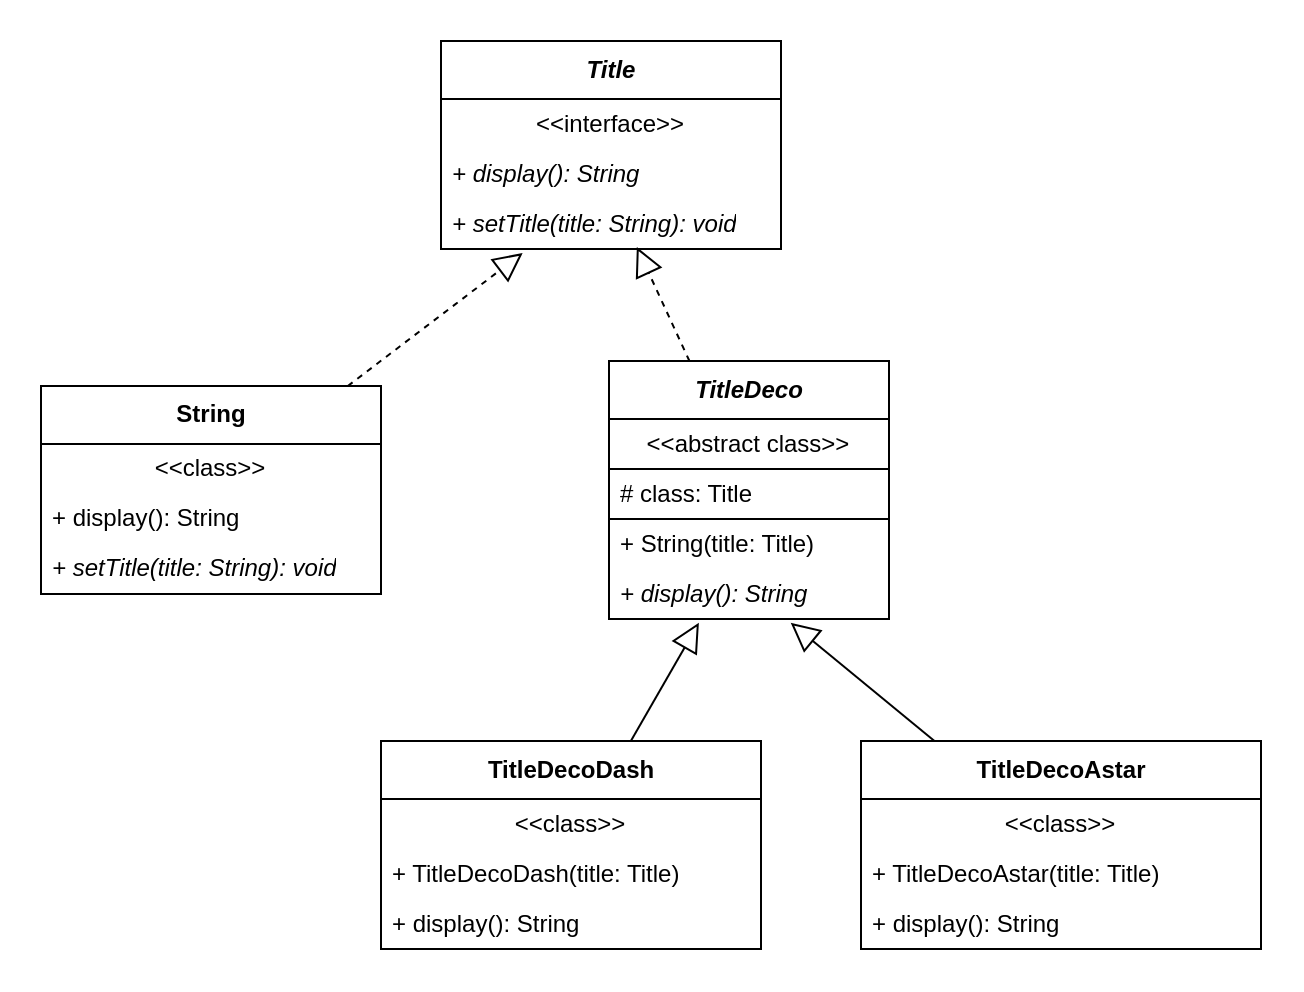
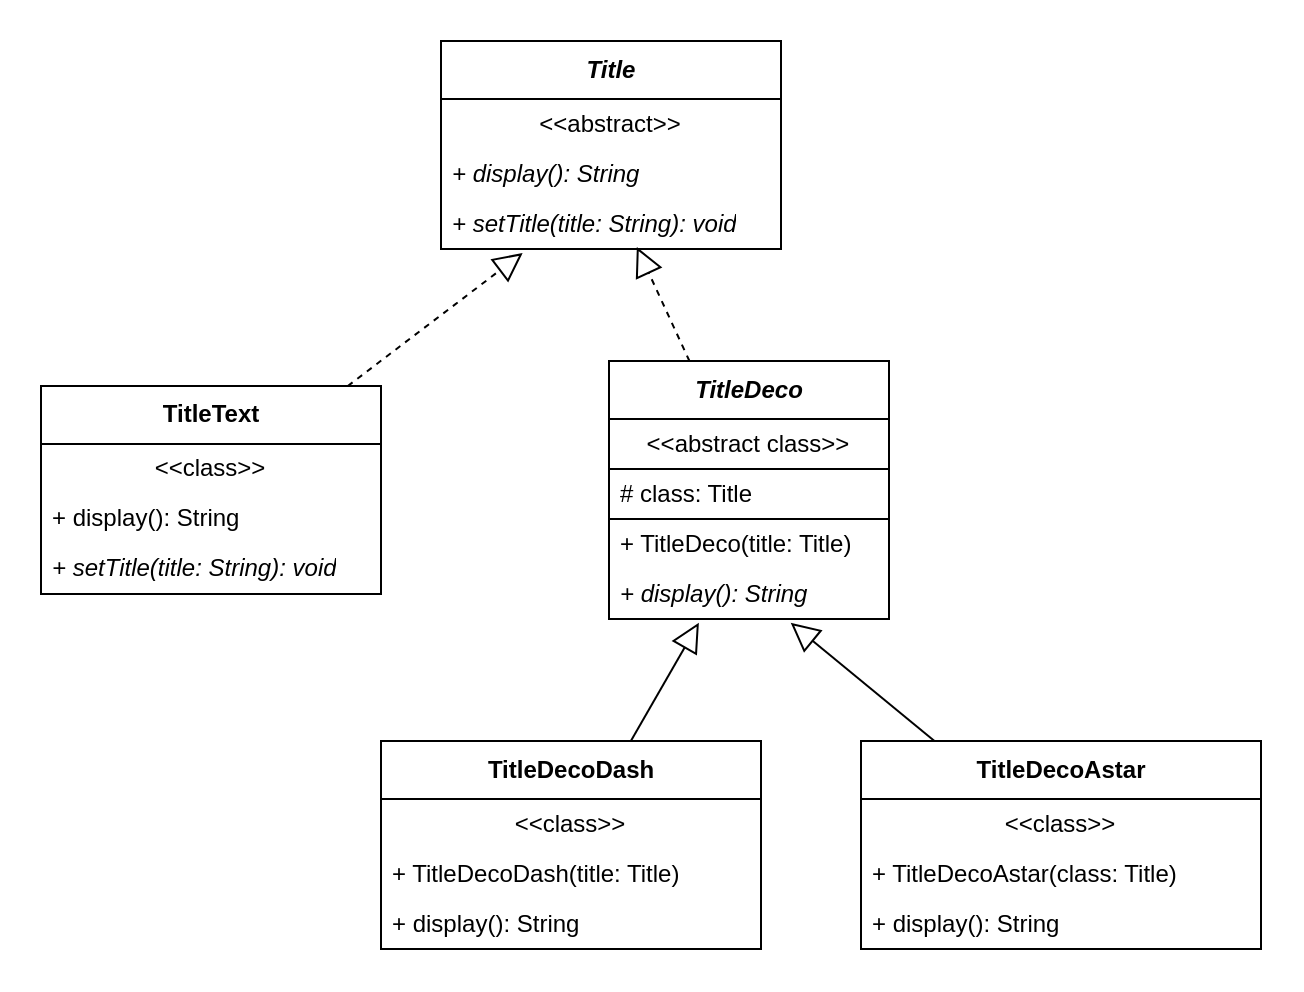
  <mxCell id="0" />
  <mxCell id="1" parent="0" />
  <mxCell id="2" value="&lt;i&gt;Title&lt;/i&gt;" style="swimlane;fontStyle=1;align=center;verticalAlign=middle;childLayout=stackLayout;horizontal=1;startSize=29;horizontalStack=0;resizeParent=1;resizeParentMax=0;resizeLast=0;collapsible=0;marginBottom=0;html=1;" vertex="1" parent="1"><mxGeometry x="220" y="20" width="170" height="104" as="geometry" /></mxCell>
- <mxCell id="3" value="&amp;lt;&amp;lt;interface&amp;gt;&amp;gt;" style="text;html=1;strokeColor=none;fillColor=none;align=center;verticalAlign=middle;spacingLeft=4;spacingRight=4;overflow=hidden;rotatable=0;points=[[0,0.5],[1,0.5]];portConstraint=eastwest;" vertex="1" parent="2"><mxGeometry y="29" width="170" height="25" as="geometry" /></mxCell>
+ <mxCell id="3" value="&amp;lt;&amp;lt;abstract&amp;gt;&amp;gt;" style="text;html=1;strokeColor=none;fillColor=none;align=center;verticalAlign=middle;spacingLeft=4;spacingRight=4;overflow=hidden;rotatable=0;points=[[0,0.5],[1,0.5]];portConstraint=eastwest;" vertex="1" parent="2"><mxGeometry y="29" width="170" height="25" as="geometry" /></mxCell>
  <mxCell id="4" value="&lt;i&gt;+ display(): String&lt;/i&gt;" style="text;html=1;strokeColor=none;fillColor=none;align=left;verticalAlign=middle;spacingLeft=4;spacingRight=4;overflow=hidden;rotatable=0;points=[[0,0.5],[1,0.5]];portConstraint=eastwest;" vertex="1" parent="2"><mxGeometry y="54" width="170" height="25" as="geometry" /></mxCell>
  <mxCell id="5" value="&lt;i&gt;+ setTitle(title: String): void&lt;/i&gt;" style="text;html=1;strokeColor=none;fillColor=none;align=left;verticalAlign=middle;spacingLeft=4;spacingRight=4;overflow=hidden;rotatable=0;points=[[0,0.5],[1,0.5]];portConstraint=eastwest;" vertex="1" parent="2"><mxGeometry y="79" width="170" height="25" as="geometry" /></mxCell>
  <mxCell id="6" style="edgeStyle=none;html=1;endArrow=block;endFill=0;startSize=12;endSize=12;dashed=1;entryX=0.24;entryY=1.082;entryDx=0;entryDy=0;entryPerimeter=0;" edge="1" parent="1" source="7" target="5"><mxGeometry relative="1" as="geometry" /></mxCell>
- <mxCell id="7" value="String" style="swimlane;fontStyle=1;align=center;verticalAlign=middle;childLayout=stackLayout;horizontal=1;startSize=29;horizontalStack=0;resizeParent=1;resizeParentMax=0;resizeLast=0;collapsible=0;marginBottom=0;html=1;" vertex="1" parent="1"><mxGeometry x="20" y="192.5" width="170" height="104" as="geometry" /></mxCell>
+ <mxCell id="7" value="TitleText" style="swimlane;fontStyle=1;align=center;verticalAlign=middle;childLayout=stackLayout;horizontal=1;startSize=29;horizontalStack=0;resizeParent=1;resizeParentMax=0;resizeLast=0;collapsible=0;marginBottom=0;html=1;" vertex="1" parent="1"><mxGeometry x="20" y="192.5" width="170" height="104" as="geometry" /></mxCell>
  <mxCell id="8" value="&amp;lt;&amp;lt;class&amp;gt;&amp;gt;" style="text;html=1;strokeColor=none;fillColor=none;align=center;verticalAlign=middle;spacingLeft=4;spacingRight=4;overflow=hidden;rotatable=0;points=[[0,0.5],[1,0.5]];portConstraint=eastwest;" vertex="1" parent="7"><mxGeometry y="29" width="170" height="25" as="geometry" /></mxCell>
  <mxCell id="9" value="+ display(): String" style="text;html=1;strokeColor=none;fillColor=none;align=left;verticalAlign=middle;spacingLeft=4;spacingRight=4;overflow=hidden;rotatable=0;points=[[0,0.5],[1,0.5]];portConstraint=eastwest;" vertex="1" parent="7"><mxGeometry y="54" width="170" height="25" as="geometry" /></mxCell>
  <mxCell id="10" value="&lt;i&gt;+ setTitle(title: String): void&lt;/i&gt;" style="text;html=1;strokeColor=none;fillColor=none;align=left;verticalAlign=middle;spacingLeft=4;spacingRight=4;overflow=hidden;rotatable=0;points=[[0,0.5],[1,0.5]];portConstraint=eastwest;" vertex="1" parent="7"><mxGeometry y="79" width="170" height="25" as="geometry" /></mxCell>
  <mxCell id="11" style="edgeStyle=none;html=1;entryX=0.576;entryY=0.962;entryDx=0;entryDy=0;entryPerimeter=0;dashed=1;endArrow=block;endFill=0;startSize=12;endSize=12;" edge="1" parent="1" source="12" target="5"><mxGeometry relative="1" as="geometry" /></mxCell>
  <mxCell id="12" value="&lt;i&gt;TitleDeco&lt;/i&gt;" style="swimlane;fontStyle=1;align=center;verticalAlign=middle;childLayout=stackLayout;horizontal=1;startSize=29;horizontalStack=0;resizeParent=1;resizeParentMax=0;resizeLast=0;collapsible=0;marginBottom=0;html=1;" vertex="1" parent="1"><mxGeometry x="304" y="180" width="140" height="129" as="geometry" /></mxCell>
  <mxCell id="13" value="&amp;lt;&amp;lt;abstract class&amp;gt;&amp;gt;" style="text;html=1;strokeColor=none;fillColor=none;align=center;verticalAlign=middle;spacingLeft=4;spacingRight=4;overflow=hidden;rotatable=0;points=[[0,0.5],[1,0.5]];portConstraint=eastwest;" vertex="1" parent="12"><mxGeometry y="29" width="140" height="25" as="geometry" /></mxCell>
  <mxCell id="14" value="# class: Title" style="text;html=1;strokeColor=default;fillColor=none;align=left;verticalAlign=middle;spacingLeft=4;spacingRight=4;overflow=hidden;rotatable=0;points=[[0,0.5],[1,0.5]];portConstraint=eastwest;" vertex="1" parent="12"><mxGeometry y="54" width="140" height="25" as="geometry" /></mxCell>
- <mxCell id="15" value="+ String(title: Title)" style="text;html=1;strokeColor=none;fillColor=none;align=left;verticalAlign=middle;spacingLeft=4;spacingRight=4;overflow=hidden;rotatable=0;points=[[0,0.5],[1,0.5]];portConstraint=eastwest;" vertex="1" parent="12"><mxGeometry y="79" width="140" height="25" as="geometry" /></mxCell>
+ <mxCell id="15" value="+ TitleDeco(title: Title)" style="text;html=1;strokeColor=none;fillColor=none;align=left;verticalAlign=middle;spacingLeft=4;spacingRight=4;overflow=hidden;rotatable=0;points=[[0,0.5],[1,0.5]];portConstraint=eastwest;" vertex="1" parent="12"><mxGeometry y="79" width="140" height="25" as="geometry" /></mxCell>
  <mxCell id="16" value="&lt;i&gt;+ display(): String&lt;/i&gt;" style="text;html=1;strokeColor=none;fillColor=none;align=left;verticalAlign=middle;spacingLeft=4;spacingRight=4;overflow=hidden;rotatable=0;points=[[0,0.5],[1,0.5]];portConstraint=eastwest;" vertex="1" parent="12"><mxGeometry y="104" width="140" height="25" as="geometry" /></mxCell>
  <mxCell id="17" style="edgeStyle=none;html=1;entryX=0.321;entryY=1.077;entryDx=0;entryDy=0;entryPerimeter=0;endArrow=block;endFill=0;startSize=12;endSize=12;" edge="1" parent="1" source="18" target="16"><mxGeometry relative="1" as="geometry" /></mxCell>
  <mxCell id="18" value="TitleDecoDash" style="swimlane;fontStyle=1;align=center;verticalAlign=middle;childLayout=stackLayout;horizontal=1;startSize=29;horizontalStack=0;resizeParent=1;resizeParentMax=0;resizeLast=0;collapsible=0;marginBottom=0;html=1;" vertex="1" parent="1"><mxGeometry x="190" y="370" width="190" height="104" as="geometry" /></mxCell>
  <mxCell id="19" value="&amp;lt;&amp;lt;class&amp;gt;&amp;gt;" style="text;html=1;strokeColor=none;fillColor=none;align=center;verticalAlign=middle;spacingLeft=4;spacingRight=4;overflow=hidden;rotatable=0;points=[[0,0.5],[1,0.5]];portConstraint=eastwest;" vertex="1" parent="18"><mxGeometry y="29" width="190" height="25" as="geometry" /></mxCell>
  <mxCell id="20" value="+ TitleDecoDash(title: Title)" style="text;html=1;strokeColor=none;fillColor=none;align=left;verticalAlign=middle;spacingLeft=4;spacingRight=4;overflow=hidden;rotatable=0;points=[[0,0.5],[1,0.5]];portConstraint=eastwest;" vertex="1" parent="18"><mxGeometry y="54" width="190" height="25" as="geometry" /></mxCell>
  <mxCell id="21" value="+ display(): String" style="text;html=1;strokeColor=none;fillColor=none;align=left;verticalAlign=middle;spacingLeft=4;spacingRight=4;overflow=hidden;rotatable=0;points=[[0,0.5],[1,0.5]];portConstraint=eastwest;" vertex="1" parent="18"><mxGeometry y="79" width="190" height="25" as="geometry" /></mxCell>
  <mxCell id="22" style="edgeStyle=none;html=1;entryX=0.649;entryY=1.077;entryDx=0;entryDy=0;entryPerimeter=0;endArrow=block;endFill=0;startSize=12;endSize=12;" edge="1" parent="1" source="23" target="16"><mxGeometry relative="1" as="geometry" /></mxCell>
  <mxCell id="23" value="TitleDecoAstar" style="swimlane;fontStyle=1;align=center;verticalAlign=middle;childLayout=stackLayout;horizontal=1;startSize=29;horizontalStack=0;resizeParent=1;resizeParentMax=0;resizeLast=0;collapsible=0;marginBottom=0;html=1;" vertex="1" parent="1"><mxGeometry x="430" y="370" width="200" height="104" as="geometry" /></mxCell>
  <mxCell id="24" value="&amp;lt;&amp;lt;class&amp;gt;&amp;gt;" style="text;html=1;strokeColor=none;fillColor=none;align=center;verticalAlign=middle;spacingLeft=4;spacingRight=4;overflow=hidden;rotatable=0;points=[[0,0.5],[1,0.5]];portConstraint=eastwest;" vertex="1" parent="23"><mxGeometry y="29" width="200" height="25" as="geometry" /></mxCell>
- <mxCell id="25" value="+ TitleDecoAstar(title: Title)" style="text;html=1;strokeColor=none;fillColor=none;align=left;verticalAlign=middle;spacingLeft=4;spacingRight=4;overflow=hidden;rotatable=0;points=[[0,0.5],[1,0.5]];portConstraint=eastwest;" vertex="1" parent="23"><mxGeometry y="54" width="200" height="25" as="geometry" /></mxCell>
+ <mxCell id="25" value="+ TitleDecoAstar(class: Title)" style="text;html=1;strokeColor=none;fillColor=none;align=left;verticalAlign=middle;spacingLeft=4;spacingRight=4;overflow=hidden;rotatable=0;points=[[0,0.5],[1,0.5]];portConstraint=eastwest;" vertex="1" parent="23"><mxGeometry y="54" width="200" height="25" as="geometry" /></mxCell>
  <mxCell id="26" value="+ display(): String" style="text;html=1;strokeColor=none;fillColor=none;align=left;verticalAlign=middle;spacingLeft=4;spacingRight=4;overflow=hidden;rotatable=0;points=[[0,0.5],[1,0.5]];portConstraint=eastwest;" vertex="1" parent="23"><mxGeometry y="79" width="200" height="25" as="geometry" /></mxCell>
